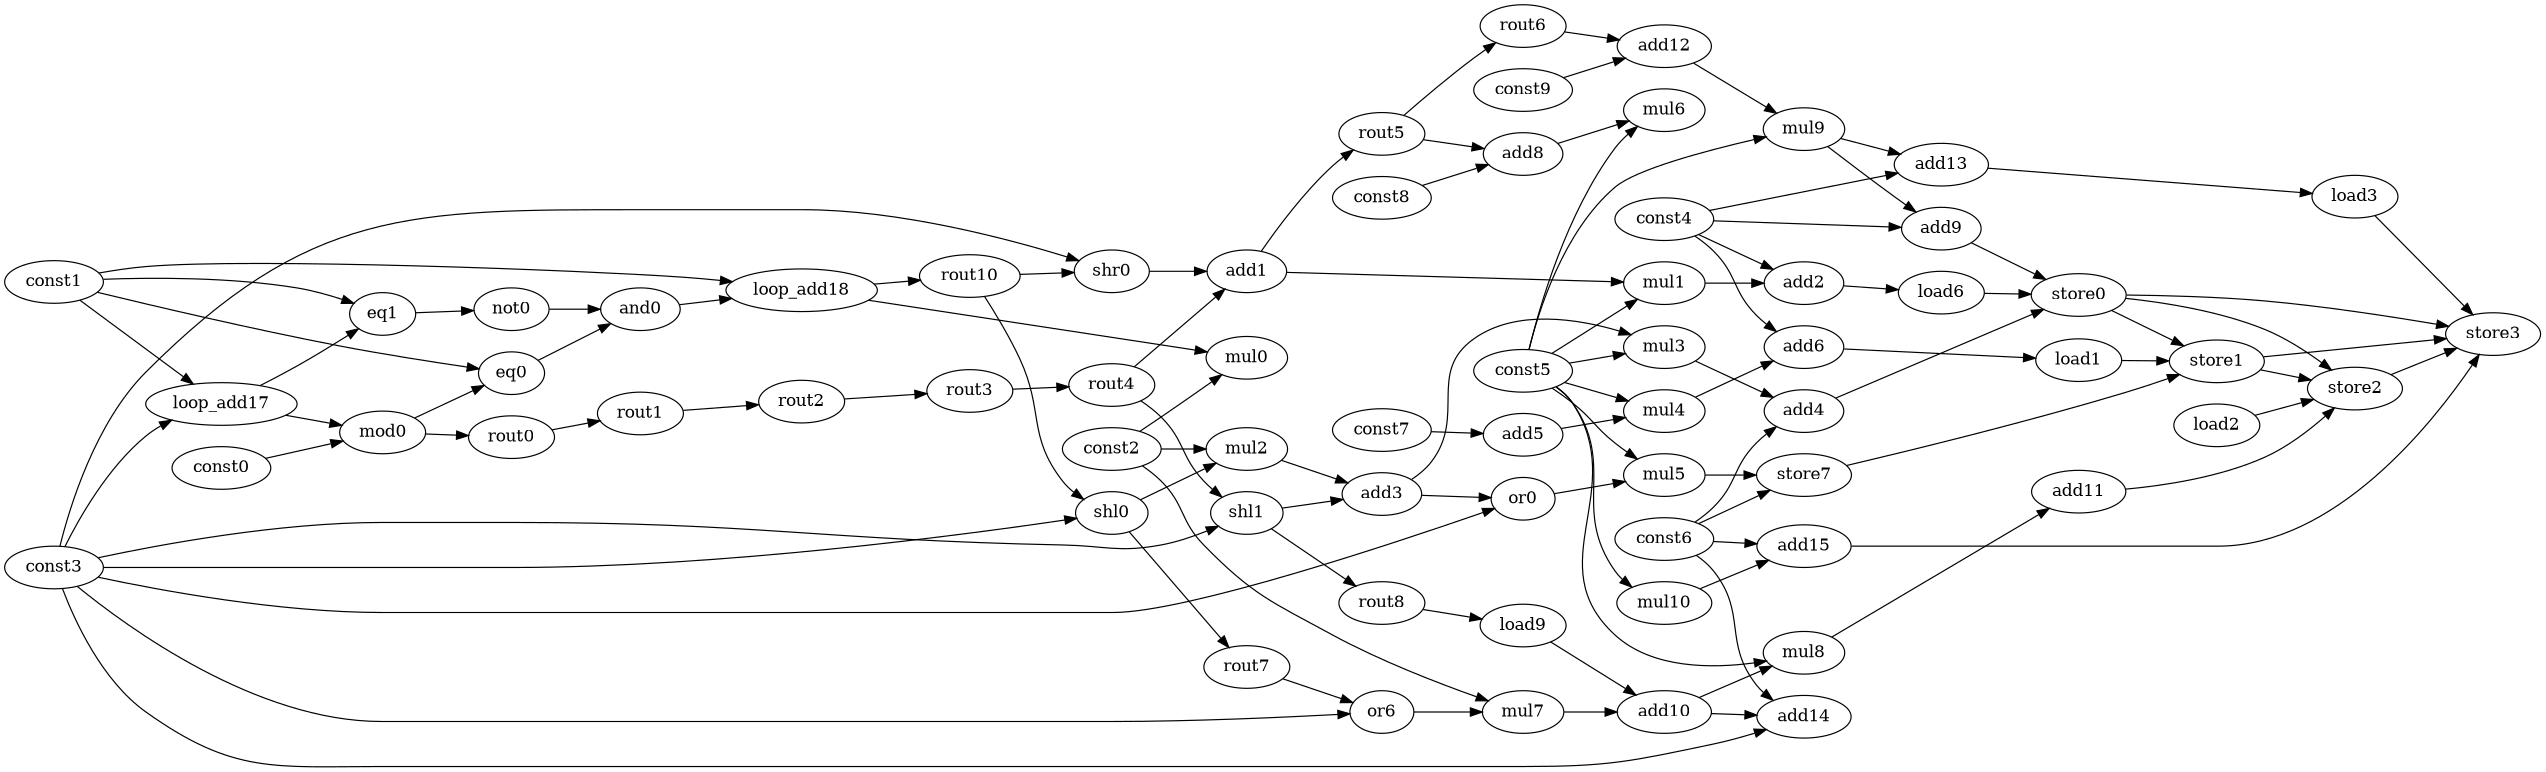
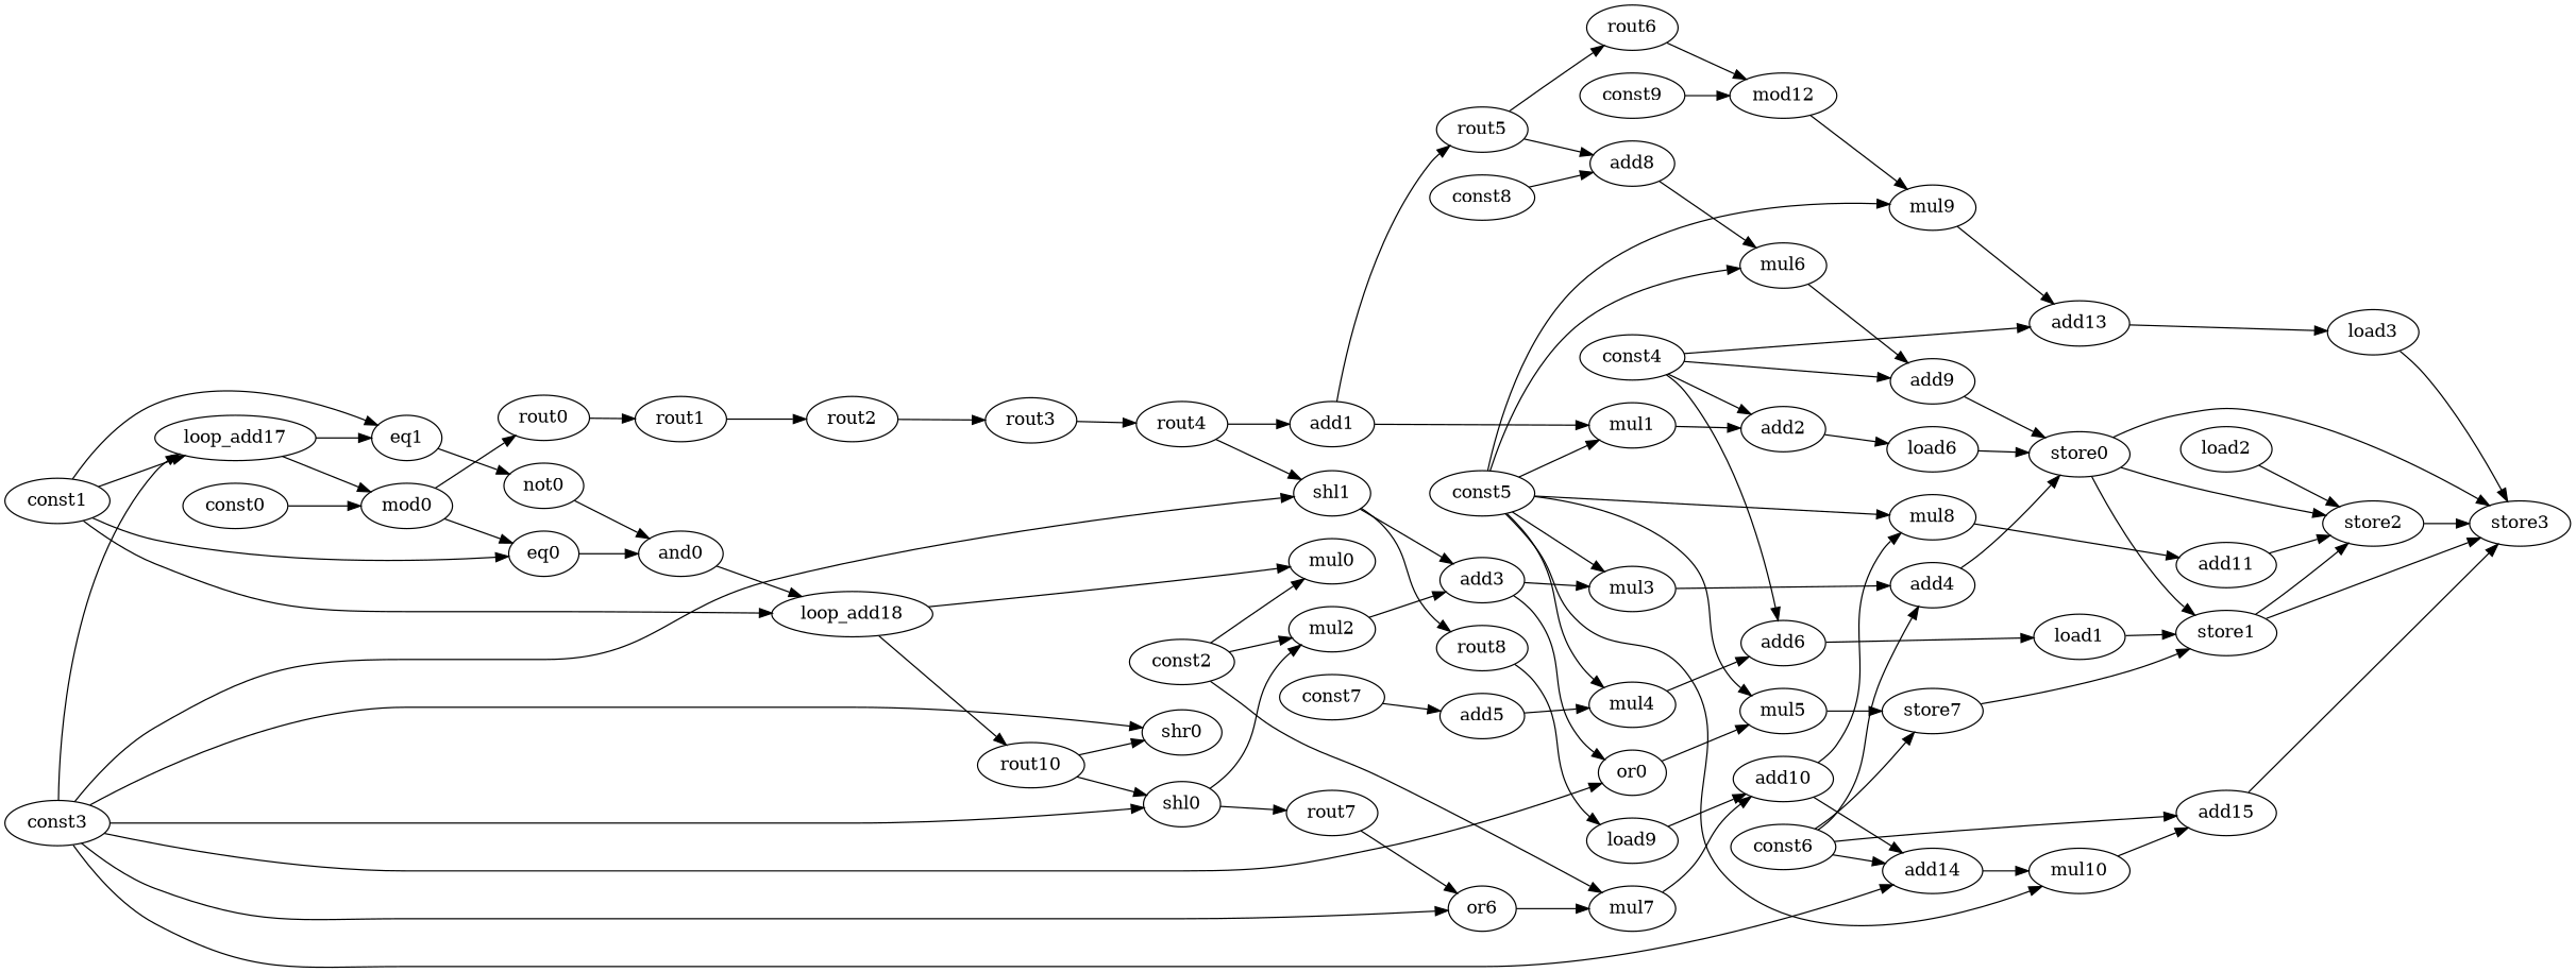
  digraph {
    rankdir=LR
    node [opcode=add]
    edge [operand=0]
    const0 [llvm="%8" opcode=const]
    mod0 [llvm="%724" opcode=mod schedule=1]
    eq0 [llvm="%725" opcode=eq schedule=2]
    rout0 [opcode=rout schedule=2]
    and0 [llvm="%727" opcode=and schedule=3]
    rout1 [opcode=rout schedule=3]
    const1 [opcode=const val=0]
    eq1 [llvm="%726" opcode=eq schedule=1]
    loop_add17 [llvm="%722" schedule=0]
    loop_add18 [llvm="%723" schedule=4]
    not0 [llvm="%726" opcode=not schedule=2]
    mul0 [llvm="%730" opcode=mul schedule=5]
    rout10 [opcode=rout schedule=5]
    const2 [llvm="%2" opcode=const]
    mul2 [llvm="%736" opcode=mul schedule=7]
    mul7 [llvm="%749" opcode=mul schedule=9]
    add3 [llvm="%738" schedule=8]
    add10 [llvm="%750" schedule=10]
    shr0 [llvm="%731" opcode=shr schedule=6]
    add1 [llvm="%732" schedule=7]
    const3 [opcode=const val=1]
    shl0 [llvm="%735" opcode=shl schedule=6]
    shl1 [llvm="%737" opcode=shl schedule=7]
    or0 [llvm="%743" opcode=or schedule=9]
    n25 [label=or6 llvm="%748" opcode=or schedule=8]
    add14 [llvm="%755" schedule=11]
    rout7 [opcode=rout schedule=7]
    rout8 [opcode=rout schedule=8]
    mul5 [llvm="%744" opcode=mul schedule=10]
    mul10 [llvm="%756" opcode=mul schedule=12]
    mul1 [llvm="%733" opcode=mul schedule=8]
    rout5 [opcode=rout schedule=8]
    add2 [llvm="%733" schedule=9]
    add5 [llvm="%740" schedule=8]
    mul4 [llvm="%741" opcode=mul schedule=9]
    add8 [llvm="%745" schedule=9]
    rout6 [opcode=rout schedule=9]
    const4 [llvm="%12" opcode=const]
    add6 [llvm="%741" schedule=10]
    add9 [llvm="%746" schedule=11]
    add13 [llvm="%753" schedule=12]
    n42 [label=load6 llvm="%734" opcode=load schedule=10]
    load1 [llvm="%742" opcode=load schedule=11]
    store0 [llvm=store opcode=store schedule=11]
    load3 [llvm="%754" opcode=load schedule=13]
    const5 [opcode=const val=4]
    mul3 [llvm="%739" opcode=mul schedule=9]
    mul6 [llvm="%746" opcode=mul schedule=10]
    mul8 [llvm="%751" opcode=mul schedule=11]
    mul9 [llvm="%753" opcode=mul schedule=11]
    add4 [llvm="%739" schedule=10]
    n52 [label=store7 llvm="%744" schedule=11]
    add11 [llvm="%751" schedule=12]
    add15 [llvm="%756" schedule=13]
    store1 [llvm=store opcode=store schedule=12]
    store2 [llvm=store opcode=store schedule=13]
    store3 [llvm=store opcode=store schedule=14]
    n58 [label=load9 opcode=rout schedule=9]
    const6 [llvm="%1" opcode=const]
    const7 [llvm="%10" opcode=const]
    const8 [llvm="%322" opcode=const]
    load2 [llvm="%747" opcode=load schedule=12]
    const9 [llvm="%323" opcode=const]
-   add12 [llvm="%752" schedule=10]
+   add12 [llvm="%752" schedule=10 label=mod12]
    rout2 [opcode=rout schedule=4]
    rout3 [opcode=rout schedule=5]
    rout4 [opcode=rout schedule=6]
    const0 -> mod0 [operand=1]
    mod0 -> eq0
    mod0 -> rout0
    eq0 -> and0 [operand=1]
    rout0 -> rout1
    and0 -> loop_add18 [operand=1]
    rout1 -> rout2
    const1 -> eq0 [operand=1]
    const1 -> eq1 [operand=1]
    const1 -> loop_add17 [type=const_base]
    const1 -> loop_add18 [type=const_base]
    eq1 -> not0
    loop_add17 -> mod0
    loop_add17 -> eq1
    loop_add18 -> mul0
    loop_add18 -> rout10
    not0 -> and0
    rout10 -> shr0
    rout10 -> shl0
    const2 -> mul0 [operand=1]
    const2 -> mul2 [operand=1]
    const2 -> mul7 [operand=1]
    mul2 -> add3
    mul7 -> add10
    add3 -> or0
    add3 -> mul3
    add10 -> add14
    add10 -> mul8
-   shr0 -> add1
    add1 -> mul1
    add1 -> rout5
    const3 -> loop_add17 [operand=1]
    const3 -> shr0 [operand=1]
    const3 -> shl0 [operand=1]
    const3 -> shl1 [operand=1]
    const3 -> or0 [operand=1]
    const3 -> n25 [operand=1]
    const3 -> add14 [operand=1]
    shl0 -> mul2
    shl0 -> rout7
    shl1 -> add3 [operand=1]
    shl1 -> rout8
    or0 -> mul5
    n25 -> mul7
+   add14 -> mul10
    rout7 -> n25
    rout8 -> n58
    mul5 -> n52 [operand=1]
    mul10 -> add15 [operand=1]
    mul1 -> add2 [operand=1]
    rout5 -> add8
    rout5 -> rout6
    add2 -> n42
    add5 -> mul4
    mul4 -> add6 [operand=1]
    add8 -> mul6
    rout6 -> add12
    const4 -> add2
    const4 -> add6
    const4 -> add9
    const4 -> add13
    add6 -> load1
    add9 -> store0
    add13 -> load3
    n42 -> store0
    load1 -> store1
    store0 -> store1 [operand=-1 type=order]
    store0 -> store2 [operand=-1 type=order]
    store0 -> store3 [operand=-1 type=order]
    load3 -> store3
    const5 -> mul5 [operand=1]
    const5 -> mul10 [operand=1]
    const5 -> mul1 [operand=1]
    const5 -> mul4 [operand=1]
    const5 -> mul3 [operand=1]
    const5 -> mul6 [operand=1]
    const5 -> mul8 [operand=1]
    const5 -> mul9 [operand=1]
    mul3 -> add4 [operand=1]
-   mul9 -> add9 [operand=1]
+   mul6 -> add9 [operand=1]
    mul8 -> add11 [operand=1]
    mul9 -> add13 [operand=1]
    add4 -> store0 [operand=1]
    n52 -> store1 [operand=1]
    add11 -> store2 [operand=1]
    add15 -> store3 [operand=1]
    store1 -> store2 [operand=-1 type=order]
    store1 -> store3 [operand=-1 type=order]
    store2 -> store3 [operand=-1 type=order]
    n58 -> add10 [operand=1]
    const6 -> add14
    const6 -> add4
    const6 -> n52
    const6 -> add15
    const7 -> add5 [operand=1]
    const8 -> add8 [operand=1]
    load2 -> store2
    const9 -> add12 [operand=1]
    add12 -> mul9
    rout2 -> rout3
    rout3 -> rout4
    rout4 -> add1 [operand=1]
    rout4 -> shl1
  }
